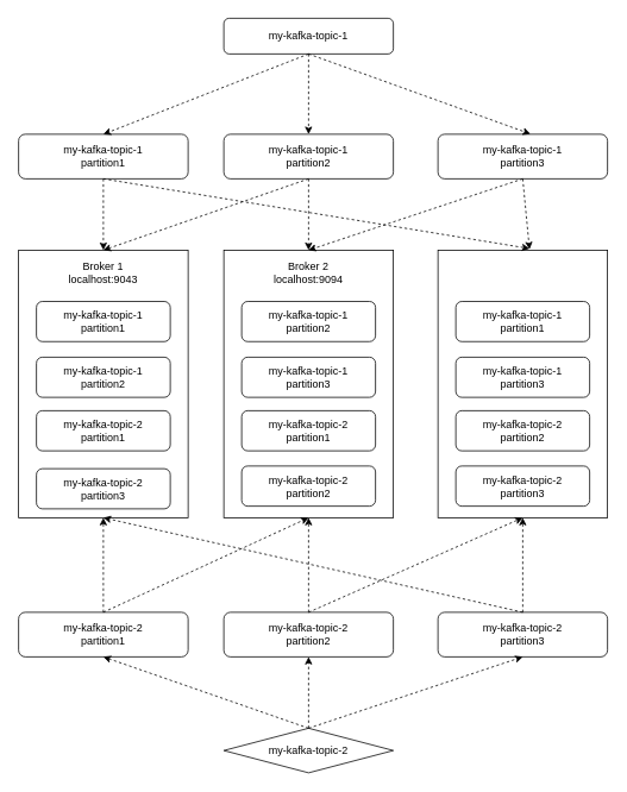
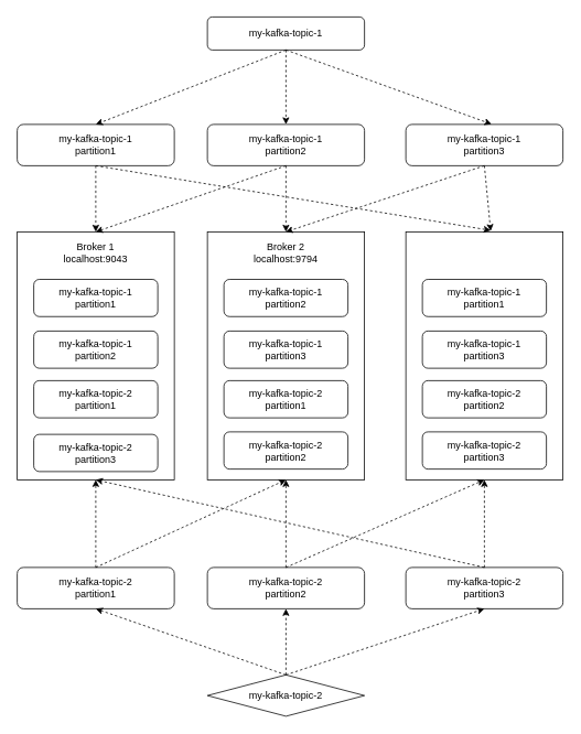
  <mxCell id="0" />
  <mxCell id="1" parent="0" />
  <mxCell id="2" value="my-kafka-topic-1" style="rounded=1;whiteSpace=wrap;html=1;" vertex="1" parent="1"><mxGeometry x="250" y="20" width="190" height="40" as="geometry" /></mxCell>
  <mxCell id="3" value="my-kafka-topic-1&lt;br&gt;partition1" style="rounded=1;whiteSpace=wrap;html=1;" vertex="1" parent="1"><mxGeometry x="20" y="150" width="190" height="50" as="geometry" /></mxCell>
  <mxCell id="4" value="my-kafka-topic-1&lt;br&gt;partition2" style="rounded=1;whiteSpace=wrap;html=1;" vertex="1" parent="1"><mxGeometry x="250" y="150" width="190" height="50" as="geometry" /></mxCell>
  <mxCell id="5" value="my-kafka-topic-1&lt;br&gt;partition3" style="rounded=1;whiteSpace=wrap;html=1;" vertex="1" parent="1"><mxGeometry x="490" y="150" width="190" height="50" as="geometry" /></mxCell>
  <mxCell id="6" value="" style="rounded=0;whiteSpace=wrap;html=1;" vertex="1" parent="1"><mxGeometry x="20" y="280" width="190" height="300" as="geometry" /></mxCell>
  <mxCell id="7" value="Broker 1&lt;br&gt;localhost:9043" style="text;html=1;strokeColor=none;fillColor=none;align=center;verticalAlign=middle;whiteSpace=wrap;rounded=0;" vertex="1" parent="1"><mxGeometry x="85" y="290" width="60" height="30" as="geometry" /></mxCell>
  <mxCell id="8" value="my-kafka-topic-1&lt;br&gt;partition1" style="rounded=1;whiteSpace=wrap;html=1;" vertex="1" parent="1"><mxGeometry x="40" y="337.5" width="150" height="45" as="geometry" /></mxCell>
  <mxCell id="9" value="my-kafka-topic-1&lt;br&gt;partition2" style="rounded=1;whiteSpace=wrap;html=1;" vertex="1" parent="1"><mxGeometry x="40" y="400" width="150" height="45" as="geometry" /></mxCell>
  <mxCell id="10" value="" style="rounded=0;whiteSpace=wrap;html=1;" vertex="1" parent="1"><mxGeometry x="250" y="280" width="190" height="300" as="geometry" /></mxCell>
- <mxCell id="11" value="Broker 2&lt;br&gt;localhost:9094" style="text;html=1;strokeColor=none;fillColor=none;align=center;verticalAlign=middle;whiteSpace=wrap;rounded=0;" vertex="1" parent="1"><mxGeometry x="315" y="290" width="60" height="30" as="geometry" /></mxCell>
+ <mxCell id="11" value="Broker 2&lt;br&gt;localhost:9794" style="text;html=1;strokeColor=none;fillColor=none;align=center;verticalAlign=middle;whiteSpace=wrap;rounded=0;" vertex="1" parent="1"><mxGeometry x="315" y="290" width="60" height="30" as="geometry" /></mxCell>
  <mxCell id="12" value="my-kafka-topic-1&lt;br&gt;partition2" style="rounded=1;whiteSpace=wrap;html=1;" vertex="1" parent="1"><mxGeometry x="270" y="337.5" width="150" height="45" as="geometry" /></mxCell>
  <mxCell id="13" value="my-kafka-topic-1&lt;br&gt;partition3" style="rounded=1;whiteSpace=wrap;html=1;" vertex="1" parent="1"><mxGeometry x="270" y="400" width="150" height="45" as="geometry" /></mxCell>
  <mxCell id="14" value="" style="rounded=0;whiteSpace=wrap;html=1;" vertex="1" parent="1"><mxGeometry x="490" y="280" width="190" height="300" as="geometry" /></mxCell>
  <mxCell id="15" value="my-kafka-topic-1&lt;br&gt;partition1" style="rounded=1;whiteSpace=wrap;html=1;" vertex="1" parent="1"><mxGeometry x="510" y="337.5" width="150" height="45" as="geometry" /></mxCell>
  <mxCell id="16" value="my-kafka-topic-1&lt;br&gt;partition3" style="rounded=1;whiteSpace=wrap;html=1;" vertex="1" parent="1"><mxGeometry x="510" y="400" width="150" height="45" as="geometry" /></mxCell>
  <mxCell id="17" value="my-kafka-topic-2" style="rhombus;whiteSpace=wrap;html=1;" vertex="1" parent="1"><mxGeometry x="250" y="816" width="190" height="50" as="geometry" /></mxCell>
  <mxCell id="18" value="my-kafka-topic-2&lt;br&gt;partition1" style="rounded=1;whiteSpace=wrap;html=1;" vertex="1" parent="1"><mxGeometry x="20" y="686" width="190" height="50" as="geometry" /></mxCell>
  <mxCell id="19" value="my-kafka-topic-2&lt;br&gt;partition2" style="rounded=1;whiteSpace=wrap;html=1;" vertex="1" parent="1"><mxGeometry x="250" y="686" width="190" height="50" as="geometry" /></mxCell>
  <mxCell id="20" value="my-kafka-topic-2&lt;br&gt;partition3" style="rounded=1;whiteSpace=wrap;html=1;" vertex="1" parent="1"><mxGeometry x="490" y="686" width="190" height="50" as="geometry" /></mxCell>
  <mxCell id="21" value="my-kafka-topic-2&lt;br&gt;partition1" style="rounded=1;whiteSpace=wrap;html=1;" vertex="1" parent="1"><mxGeometry x="40" y="460" width="150" height="45" as="geometry" /></mxCell>
  <mxCell id="22" value="my-kafka-topic-2&lt;br&gt;partition3" style="rounded=1;whiteSpace=wrap;html=1;" vertex="1" parent="1"><mxGeometry x="40" y="525" width="150" height="45" as="geometry" /></mxCell>
  <mxCell id="23" value="my-kafka-topic-2&lt;br&gt;partition1" style="rounded=1;whiteSpace=wrap;html=1;" vertex="1" parent="1"><mxGeometry x="270" y="460" width="150" height="45" as="geometry" /></mxCell>
  <mxCell id="24" value="my-kafka-topic-2&lt;br&gt;partition2" style="rounded=1;whiteSpace=wrap;html=1;" vertex="1" parent="1"><mxGeometry x="270" y="522" width="150" height="45" as="geometry" /></mxCell>
  <mxCell id="25" value="my-kafka-topic-2&lt;br&gt;partition2" style="rounded=1;whiteSpace=wrap;html=1;" vertex="1" parent="1"><mxGeometry x="510" y="460" width="150" height="45" as="geometry" /></mxCell>
  <mxCell id="26" value="my-kafka-topic-2&lt;br&gt;partition3" style="rounded=1;whiteSpace=wrap;html=1;" vertex="1" parent="1"><mxGeometry x="510" y="522" width="150" height="45" as="geometry" /></mxCell>
  <mxCell id="27" value="" style="endArrow=classic;html=1;rounded=0;dashed=1;exitX=0.5;exitY=1;exitDx=0;exitDy=0;entryX=0.5;entryY=0;entryDx=0;entryDy=0;" edge="1" parent="1" source="3" target="6"><mxGeometry width="50" height="50" relative="1" as="geometry"><mxPoint x="-100" y="300" as="sourcePoint" /><mxPoint x="-50" y="250" as="targetPoint" /></mxGeometry></mxCell>
  <mxCell id="28" value="" style="endArrow=classic;html=1;rounded=0;dashed=1;exitX=0.5;exitY=1;exitDx=0;exitDy=0;entryX=0.54;entryY=-0.006;entryDx=0;entryDy=0;entryPerimeter=0;" edge="1" parent="1" source="3" target="14"><mxGeometry width="50" height="50" relative="1" as="geometry"><mxPoint x="125" y="210" as="sourcePoint" /><mxPoint x="125" y="290" as="targetPoint" /></mxGeometry></mxCell>
  <mxCell id="29" value="" style="endArrow=classic;html=1;rounded=0;dashed=1;exitX=0.5;exitY=1;exitDx=0;exitDy=0;entryX=0.5;entryY=0;entryDx=0;entryDy=0;" edge="1" parent="1" source="4" target="6"><mxGeometry width="50" height="50" relative="1" as="geometry"><mxPoint x="125" y="210" as="sourcePoint" /><mxPoint x="125" y="290" as="targetPoint" /></mxGeometry></mxCell>
  <mxCell id="30" value="" style="endArrow=classic;html=1;rounded=0;dashed=1;exitX=0.5;exitY=1;exitDx=0;exitDy=0;entryX=0.5;entryY=0;entryDx=0;entryDy=0;" edge="1" parent="1" source="4" target="10"><mxGeometry width="50" height="50" relative="1" as="geometry"><mxPoint x="125" y="210" as="sourcePoint" /><mxPoint x="125" y="290" as="targetPoint" /></mxGeometry></mxCell>
  <mxCell id="31" value="" style="endArrow=classic;html=1;rounded=0;dashed=1;exitX=0.5;exitY=1;exitDx=0;exitDy=0;entryX=0.5;entryY=0;entryDx=0;entryDy=0;" edge="1" parent="1" source="5" target="10"><mxGeometry width="50" height="50" relative="1" as="geometry"><mxPoint x="125" y="210" as="sourcePoint" /><mxPoint x="125" y="290" as="targetPoint" /></mxGeometry></mxCell>
  <mxCell id="32" value="" style="endArrow=classic;html=1;rounded=0;dashed=1;exitX=0.5;exitY=1;exitDx=0;exitDy=0;entryX=0.54;entryY=-0.003;entryDx=0;entryDy=0;entryPerimeter=0;" edge="1" parent="1" source="5" target="14"><mxGeometry width="50" height="50" relative="1" as="geometry"><mxPoint x="125" y="210" as="sourcePoint" /><mxPoint x="125" y="290" as="targetPoint" /></mxGeometry></mxCell>
  <mxCell id="33" value="" style="endArrow=classic;html=1;rounded=0;dashed=1;exitX=0.5;exitY=0;exitDx=0;exitDy=0;entryX=0.5;entryY=1;entryDx=0;entryDy=0;" edge="1" parent="1" source="18" target="6"><mxGeometry width="50" height="50" relative="1" as="geometry"><mxPoint x="125" y="210" as="sourcePoint" /><mxPoint x="125" y="290" as="targetPoint" /></mxGeometry></mxCell>
  <mxCell id="34" value="" style="endArrow=classic;html=1;rounded=0;dashed=1;exitX=0.5;exitY=0;exitDx=0;exitDy=0;entryX=0.5;entryY=1;entryDx=0;entryDy=0;" edge="1" parent="1" source="18" target="10"><mxGeometry width="50" height="50" relative="1" as="geometry"><mxPoint x="125" y="696" as="sourcePoint" /><mxPoint x="125" y="590" as="targetPoint" /></mxGeometry></mxCell>
  <mxCell id="35" value="" style="endArrow=classic;html=1;rounded=0;dashed=1;exitX=0.5;exitY=0;exitDx=0;exitDy=0;entryX=0.5;entryY=1;entryDx=0;entryDy=0;" edge="1" parent="1" source="19" target="10"><mxGeometry width="50" height="50" relative="1" as="geometry"><mxPoint x="125" y="696" as="sourcePoint" /><mxPoint x="125" y="590" as="targetPoint" /></mxGeometry></mxCell>
  <mxCell id="36" value="" style="endArrow=classic;html=1;rounded=0;dashed=1;exitX=0.5;exitY=0;exitDx=0;exitDy=0;entryX=0.5;entryY=1;entryDx=0;entryDy=0;" edge="1" parent="1" source="19" target="14"><mxGeometry width="50" height="50" relative="1" as="geometry"><mxPoint x="355" y="696" as="sourcePoint" /><mxPoint x="355" y="590" as="targetPoint" /></mxGeometry></mxCell>
  <mxCell id="37" value="" style="endArrow=classic;html=1;rounded=0;dashed=1;exitX=0.5;exitY=0;exitDx=0;exitDy=0;entryX=0.5;entryY=1;entryDx=0;entryDy=0;" edge="1" parent="1" source="20" target="6"><mxGeometry width="50" height="50" relative="1" as="geometry"><mxPoint x="355" y="696" as="sourcePoint" /><mxPoint x="120" y="580" as="targetPoint" /></mxGeometry></mxCell>
  <mxCell id="38" value="" style="endArrow=classic;html=1;rounded=0;dashed=1;exitX=0.5;exitY=0;exitDx=0;exitDy=0;entryX=0.5;entryY=1;entryDx=0;entryDy=0;" edge="1" parent="1" source="20" target="14"><mxGeometry width="50" height="50" relative="1" as="geometry"><mxPoint x="365" y="706" as="sourcePoint" /><mxPoint x="365" y="600" as="targetPoint" /></mxGeometry></mxCell>
  <mxCell id="39" value="" style="endArrow=classic;html=1;rounded=0;dashed=1;exitX=0.5;exitY=1;exitDx=0;exitDy=0;entryX=0.5;entryY=0;entryDx=0;entryDy=0;" edge="1" parent="1" source="2" target="3"><mxGeometry width="50" height="50" relative="1" as="geometry"><mxPoint x="210" y="470" as="sourcePoint" /><mxPoint x="260" y="420" as="targetPoint" /></mxGeometry></mxCell>
  <mxCell id="40" value="" style="endArrow=classic;html=1;rounded=0;dashed=1;exitX=0.5;exitY=1;exitDx=0;exitDy=0;" edge="1" parent="1" source="2" target="4"><mxGeometry width="50" height="50" relative="1" as="geometry"><mxPoint x="355" y="80" as="sourcePoint" /><mxPoint x="125" y="160" as="targetPoint" /></mxGeometry></mxCell>
  <mxCell id="41" value="" style="endArrow=classic;html=1;rounded=0;dashed=1;exitX=0.5;exitY=1;exitDx=0;exitDy=0;entryX=0.545;entryY=-0.007;entryDx=0;entryDy=0;entryPerimeter=0;" edge="1" parent="1" source="2" target="5"><mxGeometry width="50" height="50" relative="1" as="geometry"><mxPoint x="355" y="80" as="sourcePoint" /><mxPoint x="355" y="160" as="targetPoint" /></mxGeometry></mxCell>
  <mxCell id="42" value="" style="endArrow=classic;html=1;rounded=0;dashed=1;exitX=0.5;exitY=0;exitDx=0;exitDy=0;entryX=0.5;entryY=1;entryDx=0;entryDy=0;" edge="1" parent="1" source="17" target="18"><mxGeometry width="50" height="50" relative="1" as="geometry"><mxPoint x="210" y="470" as="sourcePoint" /><mxPoint x="260" y="420" as="targetPoint" /></mxGeometry></mxCell>
  <mxCell id="43" value="" style="endArrow=classic;html=1;rounded=0;dashed=1;exitX=0.5;exitY=0;exitDx=0;exitDy=0;entryX=0.5;entryY=1;entryDx=0;entryDy=0;" edge="1" parent="1" source="17" target="19"><mxGeometry width="50" height="50" relative="1" as="geometry"><mxPoint x="355" y="826" as="sourcePoint" /><mxPoint x="125" y="746" as="targetPoint" /></mxGeometry></mxCell>
  <mxCell id="44" value="" style="endArrow=classic;html=1;rounded=0;dashed=1;exitX=0.5;exitY=0;exitDx=0;exitDy=0;entryX=0.5;entryY=1;entryDx=0;entryDy=0;" edge="1" parent="1" source="17" target="20"><mxGeometry width="50" height="50" relative="1" as="geometry"><mxPoint x="355" y="826" as="sourcePoint" /><mxPoint x="355" y="746" as="targetPoint" /></mxGeometry></mxCell>
